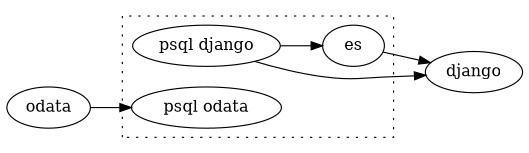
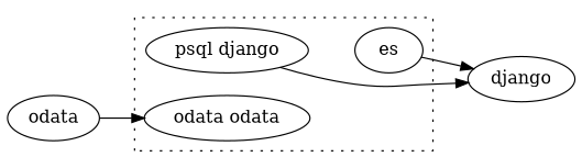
  digraph {
    rankdir=LR
    n1 [label="psql django"]
    es
-   n3 [label="psql odata"]
+   n3 [label="odata odata"]
    django
    n5 [label=odata]
    subgraph cluster_1 {
      style=dotted
      n1
      es
      n3
    }
-   n1 -> es
    n1 -> django
    es -> django
    n5 -> n3
  }
